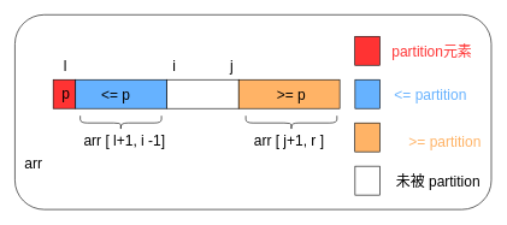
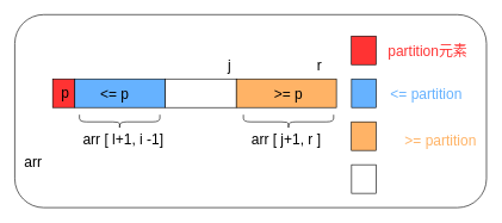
  <mxCell id="0" />
  <mxCell id="1" parent="0" />
  <mxCell id="2" value="" style="rounded=1;whiteSpace=wrap;html=1;" vertex="1" parent="1"><mxGeometry x="20" y="20" width="660" height="270" as="geometry" /></mxCell>
  <mxCell id="3" value="" style="rounded=0;whiteSpace=wrap;html=1;fillColor=none;" vertex="1" parent="1"><mxGeometry x="230" y="110" width="100" height="40" as="geometry" /></mxCell>
  <mxCell id="4" value="" style="rounded=0;whiteSpace=wrap;html=1;fillColor=#FF3333;" vertex="1" parent="1"><mxGeometry x="73" y="110" width="31" height="40" as="geometry" /></mxCell>
  <mxCell id="5" value="" style="rounded=0;whiteSpace=wrap;html=1;fillColor=#66B2FF;" vertex="1" parent="1"><mxGeometry x="104" y="110" width="126" height="40" as="geometry" /></mxCell>
  <mxCell id="6" value="" style="rounded=0;whiteSpace=wrap;html=1;fillColor=#FFB366;" vertex="1" parent="1"><mxGeometry x="330" y="110" width="140" height="40" as="geometry" /></mxCell>
- <mxCell id="7" value="&lt;font style=&quot;font-size: 20px&quot;&gt;i&lt;/font&gt;" style="text;html=1;strokeColor=none;fillColor=none;align=center;verticalAlign=middle;whiteSpace=wrap;rounded=0;" vertex="1" parent="1"><mxGeometry x="226" y="80" width="29.5" height="20" as="geometry" /></mxCell>
- <mxCell id="8" value="&lt;font style=&quot;font-size: 20px&quot;&gt;l&lt;/font&gt;" style="text;html=1;strokeColor=none;fillColor=none;align=center;verticalAlign=middle;whiteSpace=wrap;rounded=0;" vertex="1" parent="1"><mxGeometry x="70" y="80" width="40" height="20" as="geometry" /></mxCell>
  <mxCell id="9" value="&lt;font style=&quot;font-size: 20px&quot;&gt;j&lt;/font&gt;" style="text;html=1;strokeColor=none;fillColor=none;align=center;verticalAlign=middle;whiteSpace=wrap;rounded=0;" vertex="1" parent="1"><mxGeometry x="307" y="80" width="27" height="20" as="geometry" /></mxCell>
+ <mxCell id="10" value="&lt;font style=&quot;font-size: 20px&quot;&gt;r&lt;/font&gt;" style="text;html=1;strokeColor=none;fillColor=none;align=center;verticalAlign=middle;whiteSpace=wrap;rounded=0;" vertex="1" parent="1"><mxGeometry x="433" y="80" width="27" height="20" as="geometry" /></mxCell>
  <mxCell id="11" value="&lt;font style=&quot;font-size: 20px&quot;&gt;p&lt;/font&gt;" style="text;html=1;strokeColor=none;fillColor=none;align=center;verticalAlign=middle;whiteSpace=wrap;rounded=0;" vertex="1" parent="1"><mxGeometry x="71" y="119" width="40" height="20" as="geometry" /></mxCell>
  <mxCell id="12" value="&lt;font style=&quot;font-size: 20px&quot;&gt;&amp;lt;= p&lt;/font&gt;" style="text;html=1;strokeColor=none;fillColor=none;align=center;verticalAlign=middle;whiteSpace=wrap;rounded=0;" vertex="1" parent="1"><mxGeometry x="130" y="120" width="60" height="20" as="geometry" /></mxCell>
  <mxCell id="13" value="&lt;font style=&quot;font-size: 20px&quot;&gt;&amp;gt;= p&lt;/font&gt;" style="text;html=1;strokeColor=none;fillColor=none;align=center;verticalAlign=middle;whiteSpace=wrap;rounded=0;" vertex="1" parent="1"><mxGeometry x="373" y="120" width="60" height="20" as="geometry" /></mxCell>
  <mxCell id="14" value="" style="rounded=0;whiteSpace=wrap;html=1;fillColor=#FF3333;" vertex="1" parent="1"><mxGeometry x="491" y="50" width="34.5" height="40" as="geometry" /></mxCell>
  <mxCell id="15" value="" style="rounded=0;whiteSpace=wrap;html=1;fillColor=#66B2FF;" vertex="1" parent="1"><mxGeometry x="491.25" y="110" width="34.5" height="40" as="geometry" /></mxCell>
  <mxCell id="16" value="" style="rounded=0;whiteSpace=wrap;html=1;fillColor=#FFB366;" vertex="1" parent="1"><mxGeometry x="491" y="170" width="34.5" height="40" as="geometry" /></mxCell>
  <mxCell id="17" value="" style="rounded=0;whiteSpace=wrap;html=1;fillColor=none;" vertex="1" parent="1"><mxGeometry x="491.25" y="230" width="34.25" height="40" as="geometry" /></mxCell>
  <mxCell id="18" value="&lt;font style=&quot;font-size: 20px&quot; color=&quot;#ff3333&quot;&gt;partition元素&lt;/font&gt;" style="text;html=1;strokeColor=none;fillColor=none;align=center;verticalAlign=middle;whiteSpace=wrap;rounded=0;" vertex="1" parent="1"><mxGeometry x="517.5" y="60" width="160" height="20" as="geometry" /></mxCell>
  <mxCell id="19" value="&lt;font style=&quot;font-size: 20px&quot; color=&quot;#66b2ff&quot;&gt;&amp;lt;= partition&lt;/font&gt;" style="text;html=1;strokeColor=none;fillColor=none;align=center;verticalAlign=middle;whiteSpace=wrap;rounded=0;" vertex="1" parent="1"><mxGeometry x="515.5" y="120" width="160" height="20" as="geometry" /></mxCell>
  <mxCell id="20" value="&lt;font style=&quot;font-size: 20px&quot; color=&quot;#ffb366&quot;&gt;&amp;gt;= partition&lt;/font&gt;" style="text;html=1;strokeColor=none;fillColor=none;align=center;verticalAlign=middle;whiteSpace=wrap;rounded=0;" vertex="1" parent="1"><mxGeometry x="560.5" y="185" width="110" height="20" as="geometry" /></mxCell>
- <mxCell id="21" value="&lt;font style=&quot;font-size: 20px&quot;&gt;未被 partition&lt;/font&gt;" style="text;html=1;strokeColor=none;fillColor=none;align=center;verticalAlign=middle;whiteSpace=wrap;rounded=0;" vertex="1" parent="1"><mxGeometry x="539.5" y="240" width="133" height="20" as="geometry" /></mxCell>
  <mxCell id="22" value="" style="shape=curlyBracket;whiteSpace=wrap;html=1;rounded=1;flipH=1;rotation=90;" vertex="1" parent="1"><mxGeometry x="156.75" y="113.75" width="20" height="112.5" as="geometry" /></mxCell>
  <mxCell id="23" value="&lt;font style=&quot;font-size: 20px&quot;&gt;arr [ l+1, i -1]&lt;/font&gt;" style="text;html=1;strokeColor=none;fillColor=none;align=center;verticalAlign=middle;whiteSpace=wrap;rounded=0;" vertex="1" parent="1"><mxGeometry x="111" y="184" width="122" height="20" as="geometry" /></mxCell>
  <mxCell id="24" value="" style="shape=curlyBracket;whiteSpace=wrap;html=1;rounded=1;flipH=1;rotation=90;" vertex="1" parent="1"><mxGeometry x="393" y="106.88" width="20" height="126.25" as="geometry" /></mxCell>
  <mxCell id="25" value="&lt;font style=&quot;font-size: 20px&quot;&gt;arr [ j+1, r ]&lt;/font&gt;" style="text;html=1;strokeColor=none;fillColor=none;align=center;verticalAlign=middle;whiteSpace=wrap;rounded=0;" vertex="1" parent="1"><mxGeometry x="340" y="184" width="120" height="20" as="geometry" /></mxCell>
  <mxCell id="26" value="&lt;font style=&quot;font-size: 20px&quot;&gt;arr&lt;/font&gt;" style="text;html=1;strokeColor=none;fillColor=none;align=center;verticalAlign=middle;whiteSpace=wrap;rounded=0;" vertex="1" parent="1"><mxGeometry x="26" y="215" width="40" height="20" as="geometry" /></mxCell>
